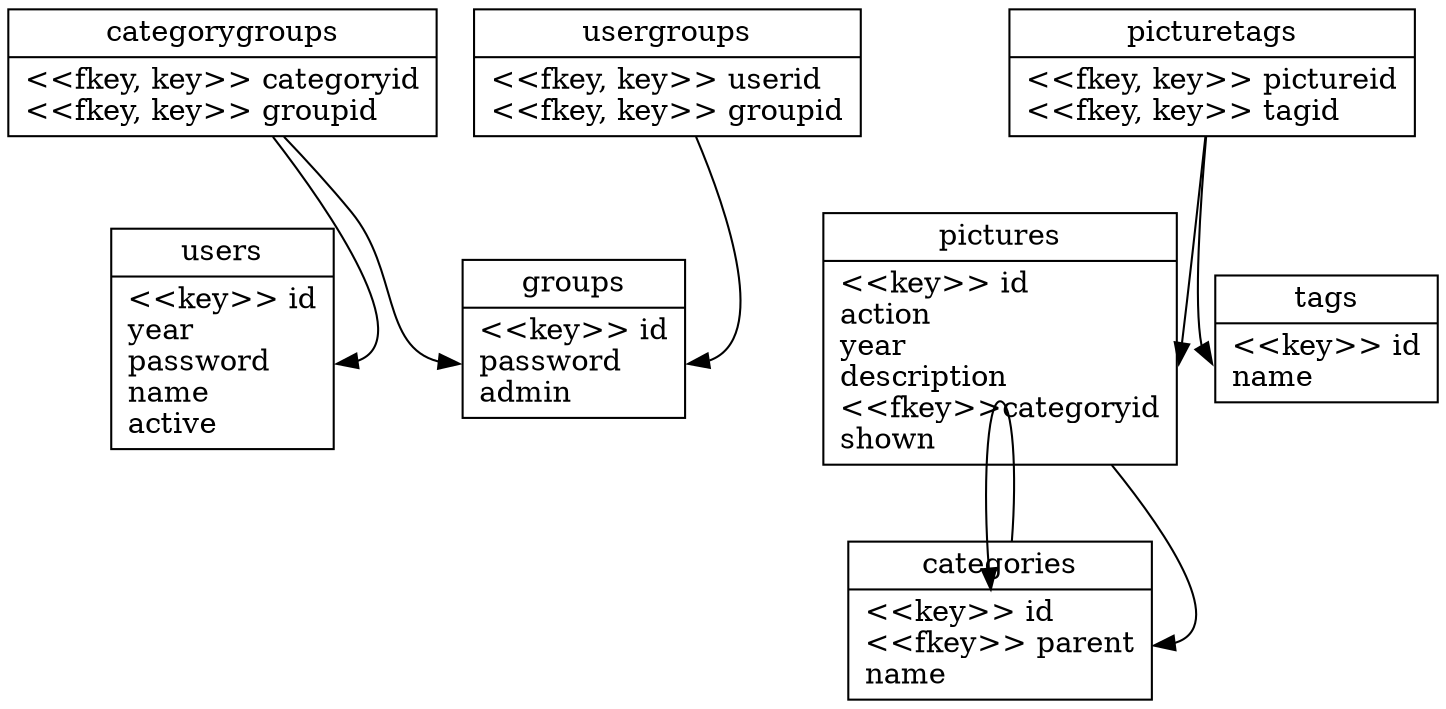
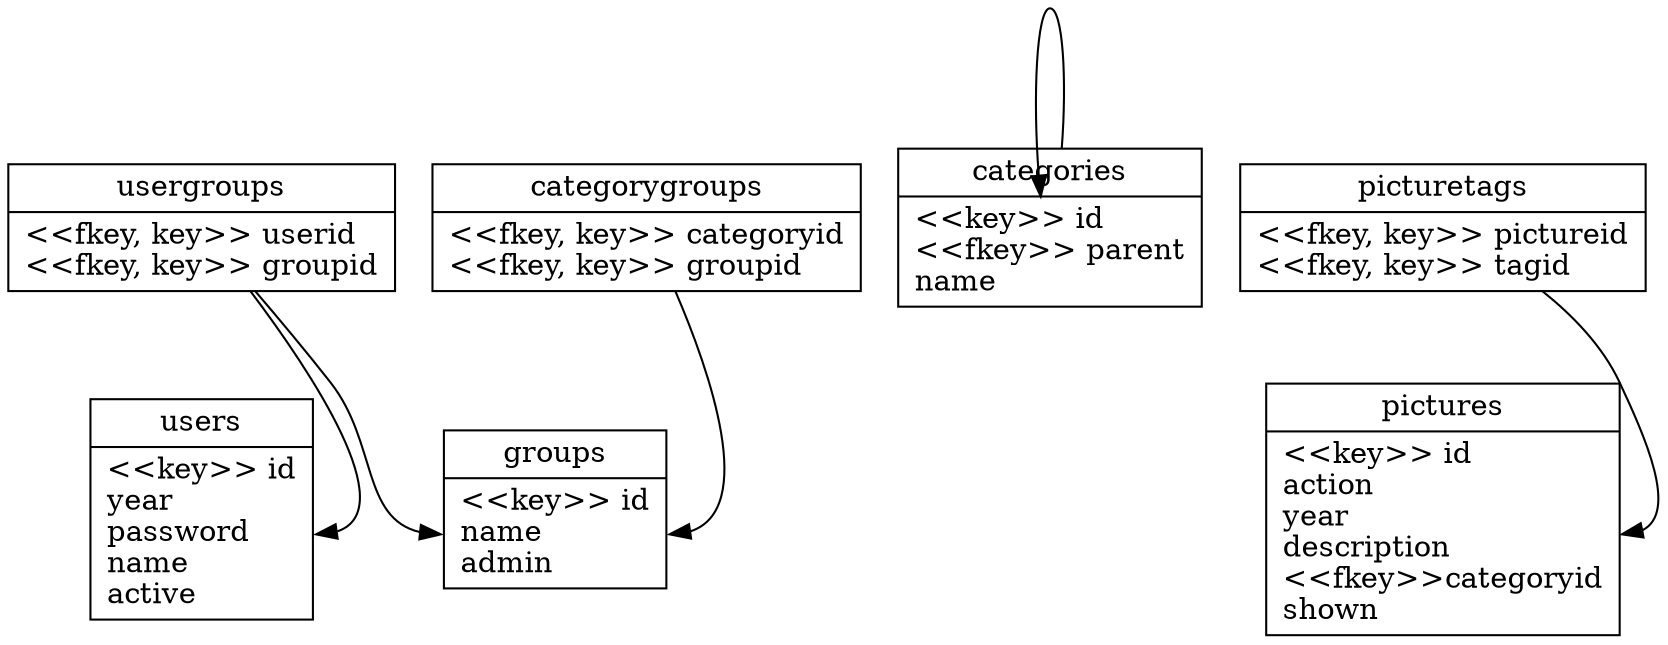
  strict digraph {
    node [shape=record]
    edge [headport=pkey]
    n1 [label="{users|<pkey> \<\<key\>\> id\lyear\lpassword\lname\lactive\l}"]
-   n2 [label="{groups|<pkey> \<\<key\>\> id\lpassword\ladmin\l}"]
+   n2 [label="{groups|<pkey> \<\<key\>\> id\lname\ladmin\l}"]
    n3 [label="{usergroups|\<\<fkey, key\>\> userid\l\<\<fkey, key\>\> groupid\l}"]
    n4 [label="{categories|<pkey> \<\<key\>\> id\l\<\<fkey\>\> parent\lname\l}"]
    n5 [label="{pictures|<pkey> \<\<key\>\> id\laction\lyear\ldescription\l\<\<fkey\>\>categoryid\lshown\l}"]
    n6 [label="{categorygroups|\<\<fkey, key\>\> categoryid\l\<\<fkey, key\>\> groupid\l}"]
-   n7 [label="{tags|<pkey> \<\<key\>\> id\lname\l}"]
    n8 [label="{picturetags|\<\<fkey, key\>\> pictureid\l\<\<fkey, key\>\> tagid\l}"]
-   n6 -> n1 [weight=8]
+   n3 -> n1 [weight=8]
    n3 -> n2 [weight=8]
    n4 -> n4
-   n5 -> n4
    n6 -> n2 [weight=8]
    n8 -> n5
-   n8 -> n7
  }
